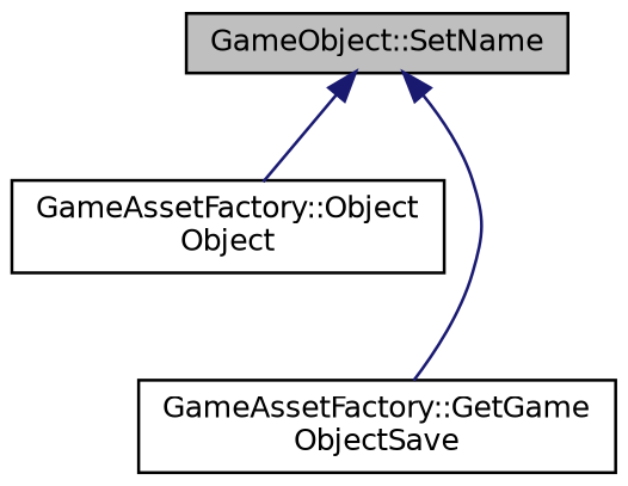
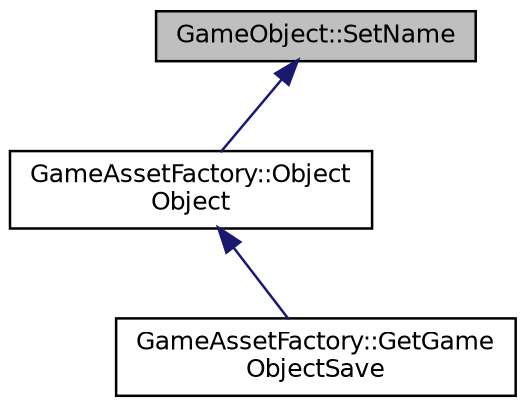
  digraph {
    rankdir=TB
    node [color=black fillcolor=white fontname=Helvetica fontsize=10 shape=record style=filled]
    edge [color=midnightblue dir=back fontname=Helvetica fontsize=10 labelfontname=Helvetica labelfontsize=10 style=solid]
    n1 [fillcolor=grey75 fontcolor=black height=0.2 label="GameObject::SetName" width=0.4]
    n2 [height=0.2 label="GameAssetFactory::Object\lObject" width=0.4]
    n3 [height=0.2 label="GameAssetFactory::GetGame\lObjectSave" width=0.4]
    n1 -> n2
-   n1 -> n3
+   n2 -> n3
  }
